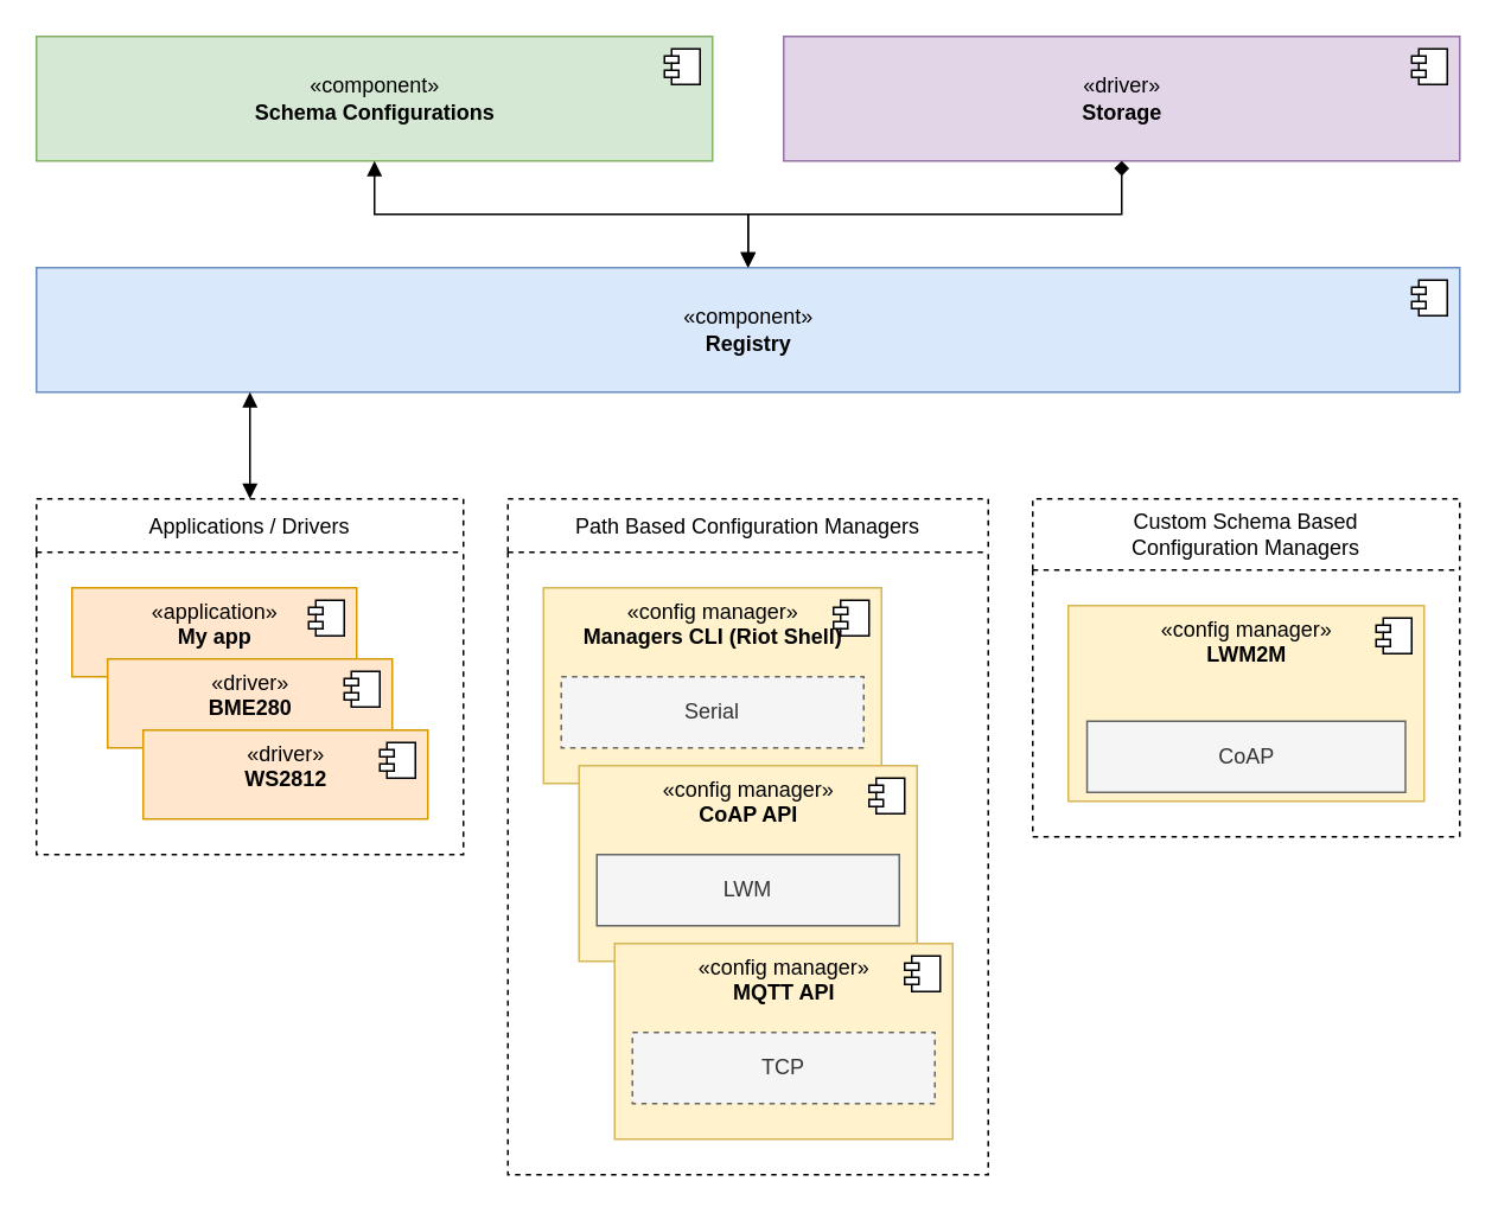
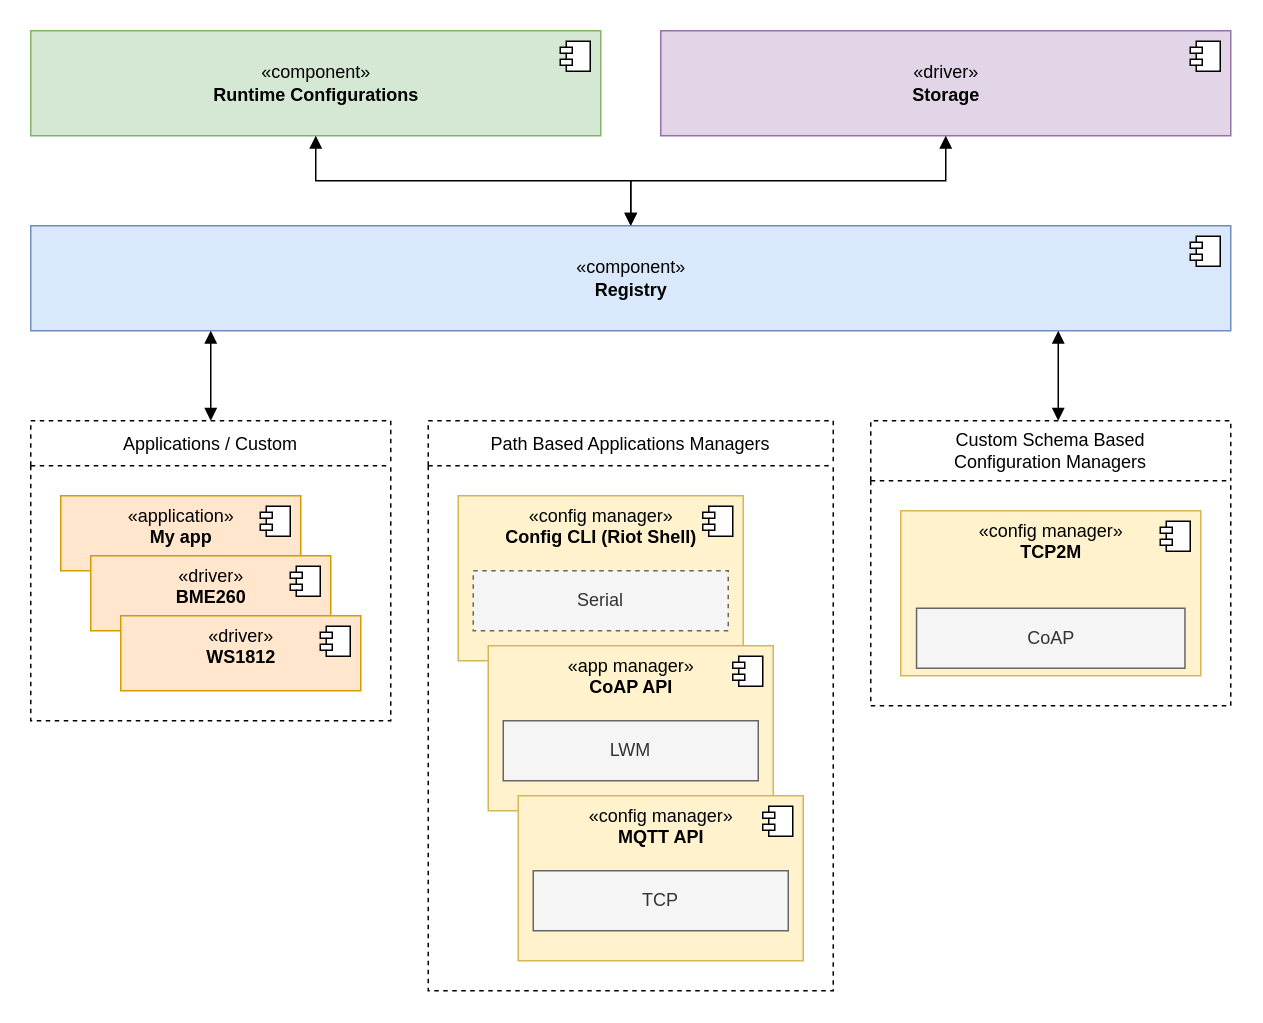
  <mxCell id="0" />
  <mxCell id="1" parent="0" />
- <mxCell id="2" value="«component»&lt;br&gt;&lt;b&gt;Schema Configurations&lt;/b&gt;" style="html=1;dropTarget=0;verticalAlign=middle;fillColor=#d5e8d4;strokeColor=#82b366;" parent="1" vertex="1"><mxGeometry x="20" y="20" width="380" height="70" as="geometry" /></mxCell>
+ <mxCell id="2" value="«component»&lt;br&gt;&lt;b&gt;Runtime Configurations&lt;/b&gt;" style="html=1;dropTarget=0;verticalAlign=middle;fillColor=#d5e8d4;strokeColor=#82b366;" parent="1" vertex="1"><mxGeometry x="20" y="20" width="380" height="70" as="geometry" /></mxCell>
  <mxCell id="3" value="" style="shape=module;jettyWidth=8;jettyHeight=4;" parent="2" vertex="1"><mxGeometry x="1" width="20" height="20" relative="1" as="geometry"><mxPoint x="-27" y="7" as="offset" /></mxGeometry></mxCell>
  <mxCell id="4" style="edgeStyle=orthogonalEdgeStyle;html=1;endArrow=block;endFill=1;startArrow=block;startFill=1;rounded=0;" parent="1" source="5" target="2" edge="1"><mxGeometry relative="1" as="geometry" /></mxCell>
  <mxCell id="5" value="«component»&lt;br&gt;&lt;b&gt;Registry&lt;/b&gt;" style="html=1;dropTarget=0;verticalAlign=middle;fillColor=#dae8fc;strokeColor=#6c8ebf;" parent="1" vertex="1"><mxGeometry x="20" y="150" width="800" height="70" as="geometry" /></mxCell>
  <mxCell id="6" value="" style="shape=module;jettyWidth=8;jettyHeight=4;" parent="5" vertex="1"><mxGeometry x="1" width="20" height="20" relative="1" as="geometry"><mxPoint x="-27" y="7" as="offset" /></mxGeometry></mxCell>
  <mxCell id="7" value="" style="group" parent="1" vertex="1" connectable="0"><mxGeometry x="600" y="340" width="200" height="110" as="geometry" /></mxCell>
- <mxCell id="8" value="«config manager»&lt;br&gt;&lt;b&gt;LWM2M&lt;br&gt;&lt;/b&gt;" style="html=1;dropTarget=0;verticalAlign=top;fillColor=#fff2cc;strokeColor=#d6b656;" parent="7" vertex="1"><mxGeometry width="200" height="110" as="geometry" /></mxCell>
+ <mxCell id="8" value="«config manager»&lt;br&gt;&lt;b&gt;TCP2M&lt;br&gt;&lt;/b&gt;" style="html=1;dropTarget=0;verticalAlign=top;fillColor=#fff2cc;strokeColor=#d6b656;" parent="7" vertex="1"><mxGeometry width="200" height="110" as="geometry" /></mxCell>
  <mxCell id="9" value="" style="shape=module;jettyWidth=8;jettyHeight=4;" parent="8" vertex="1"><mxGeometry x="1" width="20" height="20" relative="1" as="geometry"><mxPoint x="-27" y="7" as="offset" /></mxGeometry></mxCell>
  <mxCell id="10" value="CoAP" style="rounded=0;whiteSpace=wrap;html=1;fillColor=#f5f5f5;strokeColor=#666666;fontColor=#333333;" parent="7" vertex="1"><mxGeometry x="10.526" y="65" width="178.947" height="40" as="geometry" /></mxCell>
  <mxCell id="11" style="html=1;endArrow=block;endFill=1;edgeStyle=elbowEdgeStyle;startArrow=block;startFill=1;" parent="1" target="5" edge="1"><mxGeometry relative="1" as="geometry"><mxPoint x="140" y="280" as="sourcePoint" /><mxPoint x="170" y="220" as="targetPoint" /></mxGeometry></mxCell>
- <mxCell id="13" value="Path Based Configuration Managers" style="swimlane;dashed=1;strokeColor=#000000;fillColor=none;verticalAlign=middle;startSize=30;fontStyle=0" parent="1" vertex="1"><mxGeometry x="285" y="280" width="270" height="380" as="geometry"><mxRectangle x="310" y="-540" width="190" height="30" as="alternateBounds" /></mxGeometry></mxCell>
+ <mxCell id="12" style="html=1;endArrow=block;endFill=1;edgeStyle=elbowEdgeStyle;startArrow=block;startFill=1;" parent="1" source="31" target="5" edge="1"><mxGeometry relative="1" as="geometry"><mxPoint x="715" y="279" as="sourcePoint" /><mxPoint x="160" y="240" as="targetPoint" /><Array as="points"><mxPoint x="705" y="250" /><mxPoint x="710" y="260" /><mxPoint x="740" y="250" /></Array></mxGeometry></mxCell>
+ <mxCell id="13" value="Path Based Applications Managers" style="swimlane;dashed=1;strokeColor=#000000;fillColor=none;verticalAlign=middle;startSize=30;fontStyle=0" parent="1" vertex="1"><mxGeometry x="285" y="280" width="270" height="380" as="geometry"><mxRectangle x="310" y="-540" width="190" height="30" as="alternateBounds" /></mxGeometry></mxCell>
  <mxCell id="14" value="" style="group" parent="13" vertex="1" connectable="0"><mxGeometry x="20" y="50" width="190" height="110" as="geometry" /></mxCell>
- <mxCell id="15" value="«config manager»&lt;br&gt;&lt;b&gt;Managers CLI (Riot Shell)&lt;/b&gt;" style="html=1;dropTarget=0;verticalAlign=top;fillColor=#fff2cc;strokeColor=#d6b656;" parent="14" vertex="1"><mxGeometry width="190" height="110" as="geometry" /></mxCell>
+ <mxCell id="15" value="«config manager»&lt;br&gt;&lt;b&gt;Config CLI (Riot Shell)&lt;/b&gt;" style="html=1;dropTarget=0;verticalAlign=top;fillColor=#fff2cc;strokeColor=#d6b656;" parent="14" vertex="1"><mxGeometry width="190" height="110" as="geometry" /></mxCell>
  <mxCell id="16" value="" style="shape=module;jettyWidth=8;jettyHeight=4;" parent="15" vertex="1"><mxGeometry x="1" width="20" height="20" relative="1" as="geometry"><mxPoint x="-27" y="7" as="offset" /></mxGeometry></mxCell>
  <mxCell id="17" value="Serial" style="rounded=0;whiteSpace=wrap;html=1;fillColor=#f5f5f5;strokeColor=#666666;fontColor=#333333;dashed=1;" parent="14" vertex="1"><mxGeometry x="10" y="50" width="170" height="40" as="geometry" /></mxCell>
- <mxCell id="18" value="«config manager»&lt;br&gt;&lt;b&gt;CoAP API&lt;br&gt;&lt;/b&gt;" style="html=1;dropTarget=0;verticalAlign=top;fillColor=#fff2cc;strokeColor=#d6b656;" parent="13" vertex="1"><mxGeometry x="40" y="150" width="190" height="110" as="geometry" /></mxCell>
+ <mxCell id="18" value="«app manager»&lt;br&gt;&lt;b&gt;CoAP API&lt;br&gt;&lt;/b&gt;" style="html=1;dropTarget=0;verticalAlign=top;fillColor=#fff2cc;strokeColor=#d6b656;" parent="13" vertex="1"><mxGeometry x="40" y="150" width="190" height="110" as="geometry" /></mxCell>
  <mxCell id="19" value="" style="shape=module;jettyWidth=8;jettyHeight=4;" parent="18" vertex="1"><mxGeometry x="1" width="20" height="20" relative="1" as="geometry"><mxPoint x="-27" y="7" as="offset" /></mxGeometry></mxCell>
  <mxCell id="20" value="LWM" style="rounded=0;whiteSpace=wrap;html=1;fillColor=#f5f5f5;strokeColor=#666666;fontColor=#333333;" parent="13" vertex="1"><mxGeometry x="50" y="200" width="170" height="40" as="geometry" /></mxCell>
  <mxCell id="21" value="«config manager»&lt;br&gt;&lt;b&gt;MQTT API&lt;br&gt;&lt;/b&gt;" style="html=1;dropTarget=0;verticalAlign=top;fillColor=#fff2cc;strokeColor=#d6b656;" parent="13" vertex="1"><mxGeometry x="60" y="250" width="190" height="110" as="geometry" /></mxCell>
  <mxCell id="22" value="" style="shape=module;jettyWidth=8;jettyHeight=4;" parent="21" vertex="1"><mxGeometry x="1" width="20" height="20" relative="1" as="geometry"><mxPoint x="-27" y="7" as="offset" /></mxGeometry></mxCell>
- <mxCell id="23" value="TCP" style="rounded=0;whiteSpace=wrap;html=1;fillColor=#f5f5f5;strokeColor=#666666;fontColor=#333333;dashed=1;" parent="13" vertex="1"><mxGeometry x="70" y="300" width="170" height="40" as="geometry" /></mxCell>
- <mxCell id="24" value="Applications / Drivers" style="swimlane;dashed=1;strokeColor=#000000;fillColor=none;verticalAlign=middle;startSize=30;fontStyle=0" parent="1" vertex="1"><mxGeometry x="20" y="280" width="240" height="200" as="geometry" /></mxCell>
+ <mxCell id="23" value="TCP" style="rounded=0;whiteSpace=wrap;html=1;fillColor=#f5f5f5;strokeColor=#666666;fontColor=#333333;" parent="13" vertex="1"><mxGeometry x="70" y="300" width="170" height="40" as="geometry" /></mxCell>
+ <mxCell id="24" value="Applications / Custom" style="swimlane;dashed=1;strokeColor=#000000;fillColor=none;verticalAlign=middle;startSize=30;fontStyle=0" parent="1" vertex="1"><mxGeometry x="20" y="280" width="240" height="200" as="geometry" /></mxCell>
  <mxCell id="25" value="«application»&lt;br&gt;&lt;b&gt;My app&lt;/b&gt;" style="html=1;dropTarget=0;verticalAlign=top;fillColor=#ffe6cc;strokeColor=#d79b00;" parent="24" vertex="1"><mxGeometry x="20" y="50" width="160" height="50" as="geometry" /></mxCell>
  <mxCell id="26" value="" style="shape=module;jettyWidth=8;jettyHeight=4;" parent="25" vertex="1"><mxGeometry x="1" width="20" height="20" relative="1" as="geometry"><mxPoint x="-27" y="7" as="offset" /></mxGeometry></mxCell>
- <mxCell id="27" value="«driver»&lt;br&gt;&lt;b&gt;BME280&lt;/b&gt;" style="html=1;dropTarget=0;verticalAlign=top;fillColor=#ffe6cc;strokeColor=#d79b00;" parent="24" vertex="1"><mxGeometry x="40" y="90" width="160" height="50" as="geometry" /></mxCell>
+ <mxCell id="27" value="«driver»&lt;br&gt;&lt;b&gt;BME260&lt;/b&gt;" style="html=1;dropTarget=0;verticalAlign=top;fillColor=#ffe6cc;strokeColor=#d79b00;" parent="24" vertex="1"><mxGeometry x="40" y="90" width="160" height="50" as="geometry" /></mxCell>
  <mxCell id="28" value="" style="shape=module;jettyWidth=8;jettyHeight=4;" parent="27" vertex="1"><mxGeometry x="1" width="20" height="20" relative="1" as="geometry"><mxPoint x="-27" y="7" as="offset" /></mxGeometry></mxCell>
- <mxCell id="29" value="«driver»&lt;br&gt;&lt;b&gt;WS2812&lt;/b&gt;" style="html=1;dropTarget=0;verticalAlign=top;fillColor=#ffe6cc;strokeColor=#d79b00;" parent="24" vertex="1"><mxGeometry x="60" y="130" width="160" height="50" as="geometry" /></mxCell>
+ <mxCell id="29" value="«driver»&lt;br&gt;&lt;b&gt;WS1812&lt;/b&gt;" style="html=1;dropTarget=0;verticalAlign=top;fillColor=#ffe6cc;strokeColor=#d79b00;" parent="24" vertex="1"><mxGeometry x="60" y="130" width="160" height="50" as="geometry" /></mxCell>
  <mxCell id="30" value="" style="shape=module;jettyWidth=8;jettyHeight=4;" parent="29" vertex="1"><mxGeometry x="1" width="20" height="20" relative="1" as="geometry"><mxPoint x="-27" y="7" as="offset" /></mxGeometry></mxCell>
  <mxCell id="31" value="Custom Schema Based&#10;Configuration Managers" style="swimlane;dashed=1;strokeColor=#000000;fillColor=none;verticalAlign=middle;startSize=40;fontStyle=0;whiteSpace=wrap;" parent="1" vertex="1"><mxGeometry x="580" y="280" width="240" height="190" as="geometry" /></mxCell>
  <mxCell id="32" value="«driver»&lt;br&gt;&lt;b&gt;Storage&lt;/b&gt;" style="html=1;dropTarget=0;verticalAlign=middle;fillColor=#e1d5e7;strokeColor=#9673a6;" vertex="1" parent="1"><mxGeometry x="440" y="20" width="380" height="70" as="geometry" /></mxCell>
  <mxCell id="33" value="" style="shape=module;jettyWidth=8;jettyHeight=4;" vertex="1" parent="32"><mxGeometry x="1" width="20" height="20" relative="1" as="geometry"><mxPoint x="-27" y="7" as="offset" /></mxGeometry></mxCell>
- <mxCell id="34" style="edgeStyle=orthogonalEdgeStyle;html=1;endArrow=diamond;endFill=1;startArrow=block;startFill=1;rounded=0;" edge="1" parent="1" source="5" target="32"><mxGeometry relative="1" as="geometry"><mxPoint x="430" y="160" as="sourcePoint" /><mxPoint x="220" y="100" as="targetPoint" /></mxGeometry></mxCell>
+ <mxCell id="34" style="edgeStyle=orthogonalEdgeStyle;html=1;endArrow=block;endFill=1;startArrow=block;startFill=1;rounded=0;" edge="1" parent="1" source="5" target="32"><mxGeometry relative="1" as="geometry"><mxPoint x="430" y="160" as="sourcePoint" /><mxPoint x="220" y="100" as="targetPoint" /></mxGeometry></mxCell>
